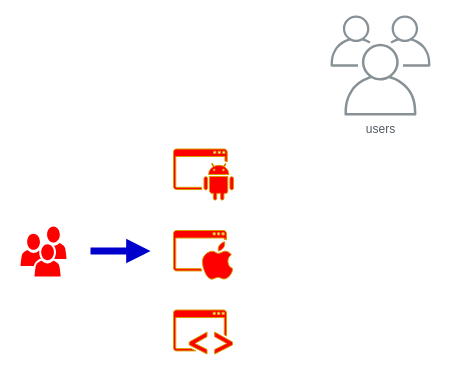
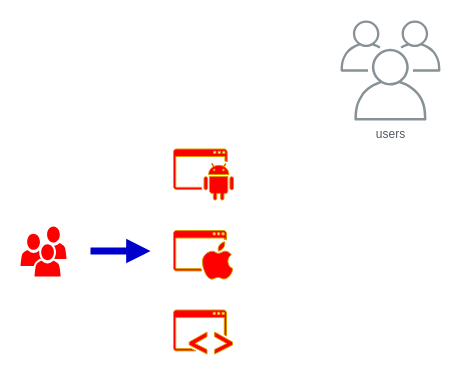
  <mxCell id="0" />
  <mxCell id="1" parent="0" />
  <mxCell id="2" value="" style="pointerEvents=1;shadow=0;dashed=0;html=1;strokeColor=none;labelPosition=center;verticalLabelPosition=bottom;verticalAlign=top;outlineConnect=0;align=center;shape=mxgraph.office.users.users;fillColor=#FF0000;" vertex="1" parent="1"><mxGeometry x="20" y="226" width="46" height="50" as="geometry" /></mxCell>
  <mxCell id="3" value="" style="pointerEvents=1;shadow=0;dashed=0;html=1;strokeColor=#d79b00;fillColor=#FF0000;labelPosition=center;verticalLabelPosition=bottom;verticalAlign=top;outlineConnect=0;align=center;shape=mxgraph.office.concepts.application_android;" vertex="1" parent="1"><mxGeometry x="173" y="148.5" width="60" height="51" as="geometry" /></mxCell>
  <mxCell id="4" value="" style="pointerEvents=1;shadow=0;dashed=0;html=1;strokeColor=#d79b00;fillColor=#FF0000;labelPosition=center;verticalLabelPosition=bottom;verticalAlign=top;outlineConnect=0;align=center;shape=mxgraph.office.concepts.application_ios;" vertex="1" parent="1"><mxGeometry x="173" y="230" width="59" height="49" as="geometry" /></mxCell>
  <mxCell id="5" value="" style="pointerEvents=1;shadow=0;dashed=0;html=1;strokeColor=#d79b00;fillColor=#FF0000;labelPosition=center;verticalLabelPosition=bottom;verticalAlign=top;outlineConnect=0;align=center;shape=mxgraph.office.concepts.application_hybrid;" vertex="1" parent="1"><mxGeometry x="173" y="309.5" width="59" height="44" as="geometry" /></mxCell>
  <mxCell id="6" value="" style="edgeStyle=orthogonalEdgeStyle;html=1;endArrow=block;elbow=vertical;startArrow=none;endFill=1;strokeColor=#0000CC;rounded=0;strokeWidth=7;" edge="1" parent="1"><mxGeometry width="100" relative="1" as="geometry"><mxPoint x="90" y="250.5" as="sourcePoint" /><mxPoint x="150" y="250.5" as="targetPoint" /></mxGeometry></mxCell>
- <mxCell id="7" value="users" style="outlineConnect=0;gradientColor=none;fontColor=#545B64;strokeColor=none;fillColor=#879196;dashed=0;verticalLabelPosition=bottom;verticalAlign=top;align=center;html=1;fontSize=12;fontStyle=0;aspect=fixed;shape=mxgraph.aws4.illustration_users;pointerEvents=1" vertex="1" parent="1"><mxGeometry x="330" y="15" width="100" height="100" as="geometry" /></mxCell>
+ <mxCell id="7" value="users" style="outlineConnect=0;gradientColor=none;fontColor=#545B64;strokeColor=none;fillColor=#879196;dashed=0;verticalLabelPosition=bottom;verticalAlign=top;align=center;html=1;fontSize=12;fontStyle=0;aspect=fixed;shape=mxgraph.aws4.illustration_users;pointerEvents=1" vertex="1" parent="1"><mxGeometry x="340" y="20" width="100" height="100" as="geometry" /></mxCell>
